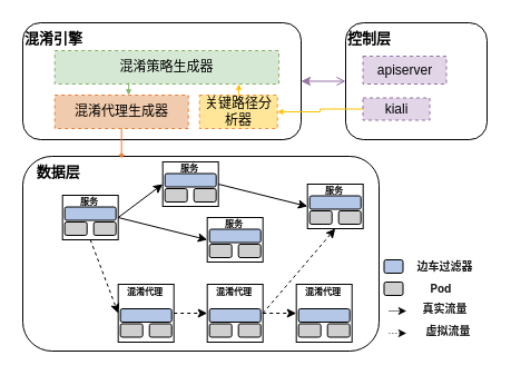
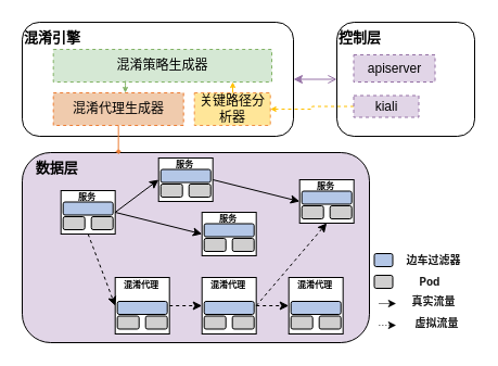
  <mxCell id="0" />
  <mxCell id="1" parent="0" />
  <mxCell id="2" value="&lt;b&gt;&lt;font style=&quot;font-size: 13px;&quot;&gt;混淆引擎&lt;/font&gt;&lt;/b&gt;" style="rounded=1;whiteSpace=wrap;html=1;align=left;verticalAlign=top;" vertex="1" parent="1"><mxGeometry x="20" y="20" width="250" height="105" as="geometry" /></mxCell>
  <mxCell id="3" value="关键路径分析器" style="rounded=0;whiteSpace=wrap;html=1;fillColor=light-dark(#ffe699, #ededed);dashed=1;strokeColor=light-dark(#f09044, #ededed);" vertex="1" parent="1"><mxGeometry x="178.69" y="85" width="70" height="30" as="geometry" /></mxCell>
  <mxCell id="4" value="&lt;div style=&quot;text-align: left;&quot;&gt;&lt;span style=&quot;background-color: transparent; color: light-dark(rgb(0, 0, 0), rgb(255, 255, 255));&quot;&gt;混淆代理生成器&lt;/span&gt;&lt;/div&gt;" style="rounded=0;whiteSpace=wrap;html=1;fillColor=light-dark(#f0cbad, #ededed);strokeColor=light-dark(#ed7e35, #ededed);dashed=1;" vertex="1" parent="1"><mxGeometry x="48.69" y="85" width="120" height="30" as="geometry" /></mxCell>
  <mxCell id="5" value="&lt;div style=&quot;text-align: left;&quot;&gt;&lt;span style=&quot;background-color: transparent; color: light-dark(rgb(0, 0, 0), rgb(255, 255, 255));&quot;&gt;混淆策略生成器&lt;/span&gt;&lt;/div&gt;" style="rounded=0;whiteSpace=wrap;html=1;fillColor=#d5e8d4;strokeColor=#82b366;dashed=1;" vertex="1" parent="1"><mxGeometry x="48.69" y="45" width="201.31" height="30" as="geometry" /></mxCell>
  <mxCell id="6" value="" style="endArrow=classic;html=1;rounded=0;strokeColor=light-dark(#ffc000, #ededed);endSize=3;" edge="1" parent="1"><mxGeometry width="50" height="50" relative="1" as="geometry"><mxPoint x="214" y="85" as="sourcePoint" /><mxPoint x="214" y="75" as="targetPoint" /><Array as="points" /></mxGeometry></mxCell>
  <mxCell id="7" value="" style="curved=1;endArrow=classic;html=1;rounded=0;exitX=0.33;exitY=0.962;exitDx=0;exitDy=0;strokeColor=light-dark(#82b366, #000000);exitPerimeter=0;endSize=3;" edge="1" parent="1" source="5"><mxGeometry width="50" height="50" relative="1" as="geometry"><mxPoint x="-101.31" y="145" as="sourcePoint" /><mxPoint x="115" y="85" as="targetPoint" /><Array as="points" /></mxGeometry></mxCell>
  <mxCell id="8" value="" style="endArrow=open;startArrow=classic;html=1;rounded=0;entryX=0;entryY=0.5;entryDx=0;entryDy=0;exitX=1;exitY=0.5;exitDx=0;exitDy=0;strokeColor=light-dark(#9673a6, #EDEDED);" edge="1" parent="1" source="2" target="68"><mxGeometry width="50" height="50" relative="1" as="geometry"><mxPoint x="230" y="195" as="sourcePoint" /><mxPoint x="280" y="145" as="targetPoint" /></mxGeometry></mxCell>
- <mxCell id="9" value="&lt;b&gt;&lt;font style=&quot;font-size: 13px;&quot;&gt;&amp;nbsp; &amp;nbsp;数据层&lt;/font&gt;&lt;/b&gt;" style="rounded=1;whiteSpace=wrap;html=1;align=left;verticalAlign=top;" vertex="1" parent="1"><mxGeometry x="20" y="140" width="320" height="175" as="geometry" /></mxCell>
+ <mxCell id="9" value="&lt;b&gt;&lt;font style=&quot;font-size: 13px;&quot;&gt;&amp;nbsp; &amp;nbsp;数据层&lt;/font&gt;&lt;/b&gt;" style="rounded=1;whiteSpace=wrap;html=1;align=left;verticalAlign=top;fillColor=#e1d5e7;" vertex="1" parent="1"><mxGeometry x="20" y="140" width="320" height="175" as="geometry" /></mxCell>
  <mxCell id="10" value="" style="endArrow=diamond;html=1;rounded=0;exitX=0.5;exitY=1;exitDx=0;exitDy=0;entryX=0.277;entryY=0.01;entryDx=0;entryDy=0;strokeColor=light-dark(#ed7e35, #ededed);entryPerimeter=0;endSize=3;" edge="1" parent="1" source="4" target="9"><mxGeometry width="50" height="50" relative="1" as="geometry"><mxPoint x="-60" y="165" as="sourcePoint" /><mxPoint x="-10" y="115" as="targetPoint" /></mxGeometry></mxCell>
  <mxCell id="11" value="" style="group" vertex="1" connectable="0" parent="1"><mxGeometry x="50" y="165" width="60" height="50" as="geometry" /></mxCell>
  <mxCell id="12" value="" style="rounded=0;whiteSpace=wrap;html=1;align=center;verticalAlign=top;container=0;" vertex="1" parent="11"><mxGeometry x="5.69" y="10" width="50" height="40" as="geometry" /></mxCell>
  <mxCell id="13" value="&lt;font style=&quot;font-size: 8px;&quot;&gt;&lt;b&gt;服务&lt;/b&gt;&lt;/font&gt;" style="text;html=1;align=center;verticalAlign=middle;whiteSpace=wrap;rounded=0;" vertex="1" parent="11"><mxGeometry width="60" height="30" as="geometry" /></mxCell>
  <mxCell id="14" value="" style="rounded=1;whiteSpace=wrap;html=1;fillColor=light-dark(#b4c7e7, #ededed);container=0;" vertex="1" parent="11"><mxGeometry x="7.69" y="20.5" width="46" height="12" as="geometry" /></mxCell>
  <mxCell id="15" value="" style="rounded=1;whiteSpace=wrap;html=1;fillColor=#D0CFCF;container=0;" vertex="1" parent="11"><mxGeometry x="7.69" y="33.996" width="20" height="12" as="geometry" /></mxCell>
  <mxCell id="16" value="" style="rounded=1;whiteSpace=wrap;html=1;fillColor=#D0CFCF;container=0;" vertex="1" parent="11"><mxGeometry x="33.69" y="33.996" width="20" height="12" as="geometry" /></mxCell>
  <mxCell id="17" value="" style="group" vertex="1" connectable="0" parent="1"><mxGeometry x="140" y="135" width="60" height="50" as="geometry" /></mxCell>
  <mxCell id="18" value="" style="rounded=0;whiteSpace=wrap;html=1;align=center;verticalAlign=top;container=0;" vertex="1" parent="17"><mxGeometry x="5.69" y="10" width="50" height="40" as="geometry" /></mxCell>
  <mxCell id="19" value="&lt;font style=&quot;font-size: 8px;&quot;&gt;&lt;b&gt;服务&lt;/b&gt;&lt;/font&gt;" style="text;html=1;align=center;verticalAlign=middle;whiteSpace=wrap;rounded=0;" vertex="1" parent="17"><mxGeometry width="60" height="30" as="geometry" /></mxCell>
  <mxCell id="20" value="" style="rounded=1;whiteSpace=wrap;html=1;fillColor=light-dark(#b4c7e7, #ededed);container=0;" vertex="1" parent="17"><mxGeometry x="7.69" y="20.5" width="46" height="12" as="geometry" /></mxCell>
  <mxCell id="21" value="" style="rounded=1;whiteSpace=wrap;html=1;fillColor=#D0CFCF;container=0;" vertex="1" parent="17"><mxGeometry x="7.69" y="33.996" width="20" height="12" as="geometry" /></mxCell>
  <mxCell id="22" value="" style="rounded=1;whiteSpace=wrap;html=1;fillColor=#D0CFCF;container=0;" vertex="1" parent="17"><mxGeometry x="33.69" y="33.996" width="20" height="12" as="geometry" /></mxCell>
  <mxCell id="23" value="" style="group" vertex="1" connectable="0" parent="1"><mxGeometry x="180" y="185" width="60" height="50" as="geometry" /></mxCell>
  <mxCell id="24" value="" style="rounded=0;whiteSpace=wrap;html=1;align=center;verticalAlign=top;container=0;" vertex="1" parent="23"><mxGeometry x="5.69" y="10" width="50" height="40" as="geometry" /></mxCell>
  <mxCell id="25" value="&lt;font style=&quot;font-size: 8px;&quot;&gt;&lt;b&gt;服务&lt;/b&gt;&lt;/font&gt;" style="text;html=1;align=center;verticalAlign=middle;whiteSpace=wrap;rounded=0;" vertex="1" parent="23"><mxGeometry width="60" height="30" as="geometry" /></mxCell>
  <mxCell id="26" value="" style="rounded=1;whiteSpace=wrap;html=1;fillColor=light-dark(#b4c7e7, #ededed);container=0;" vertex="1" parent="23"><mxGeometry x="7.69" y="20.5" width="46" height="12" as="geometry" /></mxCell>
  <mxCell id="27" value="" style="rounded=1;whiteSpace=wrap;html=1;fillColor=#D0CFCF;container=0;" vertex="1" parent="23"><mxGeometry x="7.69" y="33.996" width="20" height="12" as="geometry" /></mxCell>
  <mxCell id="28" value="" style="rounded=1;whiteSpace=wrap;html=1;fillColor=#D0CFCF;container=0;" vertex="1" parent="23"><mxGeometry x="33.69" y="33.996" width="20" height="12" as="geometry" /></mxCell>
  <mxCell id="29" value="" style="group" vertex="1" connectable="0" parent="1"><mxGeometry x="270" y="155" width="60" height="50" as="geometry" /></mxCell>
  <mxCell id="30" value="" style="rounded=0;whiteSpace=wrap;html=1;align=center;verticalAlign=top;container=0;" vertex="1" parent="29"><mxGeometry x="5.69" y="10" width="50" height="40" as="geometry" /></mxCell>
  <mxCell id="31" value="&lt;font style=&quot;font-size: 8px;&quot;&gt;&lt;b&gt;服务&lt;/b&gt;&lt;/font&gt;" style="text;html=1;align=center;verticalAlign=middle;whiteSpace=wrap;rounded=0;" vertex="1" parent="29"><mxGeometry width="60" height="30" as="geometry" /></mxCell>
  <mxCell id="32" value="" style="rounded=1;whiteSpace=wrap;html=1;fillColor=light-dark(#b4c7e7, #ededed);container=0;" vertex="1" parent="29"><mxGeometry x="7.69" y="20.5" width="46" height="12" as="geometry" /></mxCell>
  <mxCell id="33" value="" style="rounded=1;whiteSpace=wrap;html=1;fillColor=#D0CFCF;container=0;" vertex="1" parent="29"><mxGeometry x="7.69" y="33.996" width="20" height="12" as="geometry" /></mxCell>
  <mxCell id="34" value="" style="rounded=1;whiteSpace=wrap;html=1;fillColor=#D0CFCF;container=0;" vertex="1" parent="29"><mxGeometry x="33.69" y="33.996" width="20" height="12" as="geometry" /></mxCell>
  <mxCell id="35" value="" style="endArrow=classic;html=1;rounded=0;exitX=1;exitY=0.5;exitDx=0;exitDy=0;entryX=0;entryY=0.5;entryDx=0;entryDy=0;" edge="1" parent="1" source="12" target="18"><mxGeometry width="50" height="50" relative="1" as="geometry"><mxPoint x="-210" y="245" as="sourcePoint" /><mxPoint x="-160" y="195" as="targetPoint" /></mxGeometry></mxCell>
  <mxCell id="36" value="" style="endArrow=classic;html=1;rounded=0;exitX=1;exitY=0.5;exitDx=0;exitDy=0;entryX=0;entryY=0.5;entryDx=0;entryDy=0;" edge="1" parent="1" source="12" target="24"><mxGeometry width="50" height="50" relative="1" as="geometry"><mxPoint x="218.69" y="199" as="sourcePoint" /><mxPoint x="268.69" y="149" as="targetPoint" /></mxGeometry></mxCell>
  <mxCell id="37" value="" style="endArrow=classic;html=1;rounded=0;exitX=1;exitY=0.5;exitDx=0;exitDy=0;entryX=0;entryY=0.5;entryDx=0;entryDy=0;" edge="1" parent="1" source="18" target="30"><mxGeometry width="50" height="50" relative="1" as="geometry"><mxPoint x="213.69" y="199" as="sourcePoint" /><mxPoint x="263.69" y="149" as="targetPoint" /></mxGeometry></mxCell>
  <mxCell id="38" value="" style="group" vertex="1" connectable="0" parent="1"><mxGeometry x="100" y="245" width="60" height="62" as="geometry" /></mxCell>
  <mxCell id="39" value="" style="rounded=0;whiteSpace=wrap;html=1;align=center;verticalAlign=top;container=0;" vertex="1" parent="38"><mxGeometry x="5.69" y="10" width="50" height="52" as="geometry" /></mxCell>
  <mxCell id="40" value="" style="rounded=1;whiteSpace=wrap;html=1;fillColor=light-dark(#b4c7e7, #ededed);container=0;" vertex="1" parent="38"><mxGeometry x="7.69" y="32" width="46" height="12" as="geometry" /></mxCell>
  <mxCell id="41" value="" style="rounded=1;whiteSpace=wrap;html=1;fillColor=#D0CFCF;container=0;" vertex="1" parent="38"><mxGeometry x="7.69" y="45.496" width="20" height="12" as="geometry" /></mxCell>
  <mxCell id="42" value="" style="rounded=1;whiteSpace=wrap;html=1;fillColor=#D0CFCF;container=0;" vertex="1" parent="38"><mxGeometry x="33.69" y="45.496" width="20" height="12" as="geometry" /></mxCell>
  <mxCell id="43" value="&lt;b style=&quot;font-size: 8px; line-height: 0px;&quot;&gt;&amp;nbsp;混淆代理&amp;nbsp;&lt;/b&gt;" style="text;html=1;align=center;verticalAlign=middle;whiteSpace=wrap;rounded=0;" vertex="1" parent="38"><mxGeometry width="60" height="32" as="geometry" /></mxCell>
  <mxCell id="44" value="" style="group" vertex="1" connectable="0" parent="1"><mxGeometry x="180" y="245" width="60" height="62" as="geometry" /></mxCell>
  <mxCell id="45" value="" style="rounded=0;whiteSpace=wrap;html=1;align=center;verticalAlign=top;container=0;" vertex="1" parent="44"><mxGeometry x="5.69" y="10" width="50" height="52" as="geometry" /></mxCell>
  <mxCell id="46" value="" style="rounded=1;whiteSpace=wrap;html=1;fillColor=light-dark(#b4c7e7, #ededed);container=0;" vertex="1" parent="44"><mxGeometry x="7.69" y="32" width="46" height="12" as="geometry" /></mxCell>
  <mxCell id="47" value="" style="rounded=1;whiteSpace=wrap;html=1;fillColor=#D0CFCF;container=0;" vertex="1" parent="44"><mxGeometry x="7.69" y="45.496" width="20" height="12" as="geometry" /></mxCell>
  <mxCell id="48" value="" style="rounded=1;whiteSpace=wrap;html=1;fillColor=#D0CFCF;container=0;" vertex="1" parent="44"><mxGeometry x="33.69" y="45.496" width="20" height="12" as="geometry" /></mxCell>
  <mxCell id="49" value="&lt;b style=&quot;font-size: 8px; line-height: 0px;&quot;&gt;混淆代理&lt;/b&gt;" style="text;html=1;align=center;verticalAlign=middle;whiteSpace=wrap;rounded=0;" vertex="1" parent="44"><mxGeometry width="60" height="32" as="geometry" /></mxCell>
  <mxCell id="50" value="" style="group" vertex="1" connectable="0" parent="1"><mxGeometry x="260" y="245" width="60" height="62" as="geometry" /></mxCell>
  <mxCell id="51" value="" style="rounded=0;whiteSpace=wrap;html=1;align=center;verticalAlign=top;container=0;" vertex="1" parent="50"><mxGeometry x="5.69" y="10" width="50" height="52" as="geometry" /></mxCell>
  <mxCell id="52" value="" style="rounded=1;whiteSpace=wrap;html=1;fillColor=light-dark(#b4c7e7, #ededed);container=0;" vertex="1" parent="50"><mxGeometry x="7.69" y="32" width="46" height="12" as="geometry" /></mxCell>
  <mxCell id="53" value="" style="rounded=1;whiteSpace=wrap;html=1;fillColor=#D0CFCF;container=0;" vertex="1" parent="50"><mxGeometry x="7.69" y="45.496" width="20" height="12" as="geometry" /></mxCell>
  <mxCell id="54" value="" style="rounded=1;whiteSpace=wrap;html=1;fillColor=#D0CFCF;container=0;" vertex="1" parent="50"><mxGeometry x="33.69" y="45.496" width="20" height="12" as="geometry" /></mxCell>
  <mxCell id="55" value="&lt;b style=&quot;font-size: 8px; line-height: 0px;&quot;&gt;混淆代理&lt;/b&gt;" style="text;html=1;align=center;verticalAlign=middle;whiteSpace=wrap;rounded=0;" vertex="1" parent="50"><mxGeometry width="60" height="32" as="geometry" /></mxCell>
  <mxCell id="56" value="" style="endArrow=classic;html=1;rounded=0;exitX=0.5;exitY=1;exitDx=0;exitDy=0;entryX=0;entryY=0.5;entryDx=0;entryDy=0;dashed=1;" edge="1" parent="1" source="12" target="39"><mxGeometry width="50" height="50" relative="1" as="geometry"><mxPoint x="-40" y="395" as="sourcePoint" /><mxPoint x="10" y="345" as="targetPoint" /></mxGeometry></mxCell>
  <mxCell id="57" value="" style="endArrow=classic;html=1;rounded=0;exitX=1;exitY=0.5;exitDx=0;exitDy=0;entryX=0;entryY=0.5;entryDx=0;entryDy=0;dashed=1;" edge="1" parent="1" source="39" target="45"><mxGeometry width="50" height="50" relative="1" as="geometry"><mxPoint x="-40" y="375" as="sourcePoint" /><mxPoint x="10" y="325" as="targetPoint" /></mxGeometry></mxCell>
  <mxCell id="58" value="" style="endArrow=classic;html=1;rounded=0;exitX=1;exitY=0.5;exitDx=0;exitDy=0;entryX=0;entryY=0.5;entryDx=0;entryDy=0;dashed=1;" edge="1" parent="1" source="45" target="51"><mxGeometry width="50" height="50" relative="1" as="geometry"><mxPoint x="-50" y="385" as="sourcePoint" /><mxPoint x="0" y="335" as="targetPoint" /></mxGeometry></mxCell>
  <mxCell id="59" value="" style="endArrow=classic;html=1;rounded=0;exitX=1;exitY=0.5;exitDx=0;exitDy=0;entryX=0.5;entryY=1;entryDx=0;entryDy=0;dashed=1;" edge="1" parent="1" source="45" target="30"><mxGeometry width="50" height="50" relative="1" as="geometry"><mxPoint x="-10" y="385" as="sourcePoint" /><mxPoint x="40" y="335" as="targetPoint" /></mxGeometry></mxCell>
  <mxCell id="60" value="&lt;span style=&quot;color: rgba(0, 0, 0, 0.9); font-family: -apple-system, BlinkMacSystemFont, &amp;quot;Segoe UI&amp;quot;, system-ui, -apple-system, &amp;quot;Segoe UI&amp;quot;, Roboto, Ubuntu, Cantarell, &amp;quot;Noto Sans&amp;quot;, sans-serif, Arial, &amp;quot;PingFang SC&amp;quot;, &amp;quot;Source Han Sans SC&amp;quot;, &amp;quot;Microsoft YaHei UI&amp;quot;, &amp;quot;Microsoft YaHei&amp;quot;, &amp;quot;Noto Sans CJK SC&amp;quot;, sans-serif; text-align: start; white-space-collapse: preserve; background-color: rgb(255, 255, 255);&quot;&gt;&lt;font style=&quot;font-size: 10px;&quot;&gt;&lt;b&gt;边车过滤器&lt;/b&gt;&lt;/font&gt;&lt;/span&gt;" style="text;html=1;align=center;verticalAlign=middle;whiteSpace=wrap;rounded=0;container=0;" vertex="1" parent="1"><mxGeometry x="369" y="227.19" width="61" height="24" as="geometry" /></mxCell>
  <mxCell id="61" value="" style="endArrow=classic;html=1;rounded=0;dashed=1;jumpSize=10;strokeWidth=0.5;sourcePerimeterSpacing=10;" edge="1" parent="1"><mxGeometry width="50" height="50" relative="1" as="geometry"><mxPoint x="348.5" y="299" as="sourcePoint" /><mxPoint x="364.5" y="299" as="targetPoint" /></mxGeometry></mxCell>
  <mxCell id="62" value="&lt;span style=&quot;color: rgba(0, 0, 0, 0.9); font-family: -apple-system, BlinkMacSystemFont, &amp;quot;Segoe UI&amp;quot;, system-ui, -apple-system, &amp;quot;Segoe UI&amp;quot;, Roboto, Ubuntu, Cantarell, &amp;quot;Noto Sans&amp;quot;, sans-serif, Arial, &amp;quot;PingFang SC&amp;quot;, &amp;quot;Source Han Sans SC&amp;quot;, &amp;quot;Microsoft YaHei UI&amp;quot;, &amp;quot;Microsoft YaHei&amp;quot;, &amp;quot;Noto Sans CJK SC&amp;quot;, sans-serif; text-align: start; white-space-collapse: preserve; background-color: rgb(255, 255, 255);&quot;&gt;&lt;font style=&quot;font-size: 10px;&quot;&gt;&lt;b style=&quot;&quot;&gt;虚拟流量&lt;/b&gt;&lt;/font&gt;&lt;/span&gt;" style="text;html=1;align=center;verticalAlign=middle;whiteSpace=wrap;rounded=0;container=0;" vertex="1" parent="1"><mxGeometry x="368" y="285" width="69" height="24" as="geometry" /></mxCell>
  <mxCell id="63" value="" style="endArrow=classic;html=1;rounded=0;jumpSize=10;strokeWidth=0.5;" edge="1" parent="1"><mxGeometry width="50" height="50" relative="1" as="geometry"><mxPoint x="348.5" y="279" as="sourcePoint" /><mxPoint x="364.5" y="279" as="targetPoint" /></mxGeometry></mxCell>
  <mxCell id="64" value="&lt;span style=&quot;color: rgba(0, 0, 0, 0.9); font-family: -apple-system, BlinkMacSystemFont, &amp;quot;Segoe UI&amp;quot;, system-ui, -apple-system, &amp;quot;Segoe UI&amp;quot;, Roboto, Ubuntu, Cantarell, &amp;quot;Noto Sans&amp;quot;, sans-serif, Arial, &amp;quot;PingFang SC&amp;quot;, &amp;quot;Source Han Sans SC&amp;quot;, &amp;quot;Microsoft YaHei UI&amp;quot;, &amp;quot;Microsoft YaHei&amp;quot;, &amp;quot;Noto Sans CJK SC&amp;quot;, sans-serif; text-align: start; white-space-collapse: preserve; background-color: rgb(255, 255, 255);&quot;&gt;&lt;font style=&quot;font-size: 10px;&quot;&gt;&lt;b&gt;真实流量&lt;/b&gt;&lt;/font&gt;&lt;/span&gt;" style="text;html=1;align=center;verticalAlign=middle;whiteSpace=wrap;rounded=0;container=0;" vertex="1" parent="1"><mxGeometry x="365" y="265" width="69" height="24" as="geometry" /></mxCell>
  <mxCell id="65" value="" style="rounded=1;whiteSpace=wrap;html=1;fillColor=light-dark(#b4c7e7, #ededed);container=0;" vertex="1" parent="1"><mxGeometry x="344.5" y="233" width="17" height="12" as="geometry" /></mxCell>
  <mxCell id="66" value="" style="rounded=1;whiteSpace=wrap;html=1;fillColor=light-dark(#d0cfcf, #ededed);container=0;" vertex="1" parent="1"><mxGeometry x="344.5" y="253" width="17" height="12" as="geometry" /></mxCell>
  <mxCell id="67" value="&lt;span style=&quot;color: rgba(0, 0, 0, 0.9); font-family: -apple-system, BlinkMacSystemFont, &amp;quot;Segoe UI&amp;quot;, system-ui, -apple-system, &amp;quot;Segoe UI&amp;quot;, Roboto, Ubuntu, Cantarell, &amp;quot;Noto Sans&amp;quot;, sans-serif, Arial, &amp;quot;PingFang SC&amp;quot;, &amp;quot;Source Han Sans SC&amp;quot;, &amp;quot;Microsoft YaHei UI&amp;quot;, &amp;quot;Microsoft YaHei&amp;quot;, &amp;quot;Noto Sans CJK SC&amp;quot;, sans-serif; text-align: start; white-space-collapse: preserve; background-color: rgb(255, 255, 255);&quot;&gt;&lt;font style=&quot;font-size: 10px;&quot;&gt;&lt;b&gt;Pod&lt;/b&gt;&lt;/font&gt;&lt;/span&gt;" style="text;html=1;align=center;verticalAlign=middle;whiteSpace=wrap;rounded=0;container=0;" vertex="1" parent="1"><mxGeometry x="369" y="247.19" width="54" height="24" as="geometry" /></mxCell>
  <mxCell id="68" value="&lt;span style=&quot;font-size: 13px;&quot;&gt;&lt;b&gt;控制层&lt;/b&gt;&lt;/span&gt;" style="rounded=1;whiteSpace=wrap;html=1;align=left;verticalAlign=top;" vertex="1" parent="1"><mxGeometry x="310" y="20" width="127" height="105" as="geometry" /></mxCell>
- <mxCell id="69" style="edgeStyle=orthogonalEdgeStyle;rounded=0;orthogonalLoop=1;jettySize=auto;html=1;exitX=0;exitY=0.5;exitDx=0;exitDy=0;entryX=1;entryY=0.5;entryDx=0;entryDy=0;fillColor=#fff2cc;strokeColor=light-dark(#ffc000, #6d5100);endSize=3;" edge="1" parent="1" source="70" target="3"><mxGeometry relative="1" as="geometry" /></mxCell>
+ <mxCell id="69" style="edgeStyle=orthogonalEdgeStyle;rounded=0;orthogonalLoop=1;jettySize=auto;html=1;exitX=0;exitY=0.5;exitDx=0;exitDy=0;entryX=1;entryY=0.5;entryDx=0;entryDy=0;fillColor=#fff2cc;strokeColor=light-dark(#ffc000, #6d5100);endSize=3;dashed=1;" edge="1" parent="1" source="70" target="3"><mxGeometry relative="1" as="geometry" /></mxCell>
  <mxCell id="70" value="kiali" style="rounded=0;whiteSpace=wrap;html=1;dashed=1;fillColor=#e1d5e7;strokeColor=#9673a6;" vertex="1" parent="1"><mxGeometry x="325.5" y="87.5" width="60" height="20" as="geometry" /></mxCell>
  <mxCell id="71" value="apiserver" style="rounded=0;whiteSpace=wrap;html=1;dashed=1;fillColor=#e1d5e7;strokeColor=#9673a6;" vertex="1" parent="1"><mxGeometry x="325.5" y="50" width="75" height="25" as="geometry" /></mxCell>
